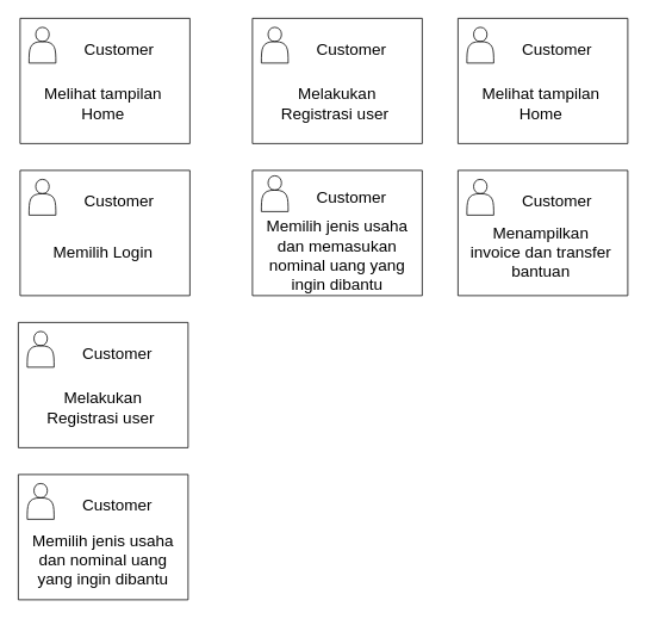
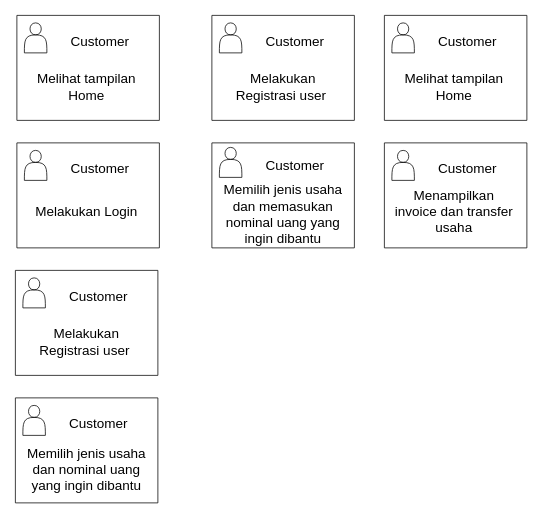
  <mxCell id="0" />
  <mxCell id="1" parent="0" />
  <mxCell id="2" value="" style="verticalLabelPosition=bottom;verticalAlign=top;html=1;shape=mxgraph.basic.rect;fillColor2=none;strokeWidth=1;size=20;indent=5;" vertex="1" parent="1"><mxGeometry x="22" y="20" width="190" height="140" as="geometry" /></mxCell>
  <mxCell id="3" value="" style="shape=actor;whiteSpace=wrap;html=1;" vertex="1" parent="1"><mxGeometry x="32" y="30" width="30" height="40" as="geometry" /></mxCell>
  <mxCell id="4" value="&lt;font style=&quot;font-size: 18px&quot;&gt;Customer&lt;/font&gt;" style="text;html=1;strokeColor=none;fillColor=none;align=center;verticalAlign=middle;whiteSpace=wrap;rounded=0;" vertex="1" parent="1"><mxGeometry x="83" y="40" width="100" height="30" as="geometry" /></mxCell>
  <mxCell id="5" value="&lt;span style=&quot;font-size: 18px&quot;&gt;Melihat tampilan Home&lt;/span&gt;" style="text;html=1;strokeColor=none;fillColor=none;align=center;verticalAlign=middle;whiteSpace=wrap;rounded=0;" vertex="1" parent="1"><mxGeometry x="30" y="81" width="170" height="70" as="geometry" /></mxCell>
  <mxCell id="6" value="" style="verticalLabelPosition=bottom;verticalAlign=top;html=1;shape=mxgraph.basic.rect;fillColor2=none;strokeWidth=1;size=20;indent=5;" vertex="1" parent="1"><mxGeometry x="282" y="20" width="190" height="140" as="geometry" /></mxCell>
  <mxCell id="7" value="" style="shape=actor;whiteSpace=wrap;html=1;" vertex="1" parent="1"><mxGeometry x="292" y="30" width="30" height="40" as="geometry" /></mxCell>
  <mxCell id="8" value="&lt;font style=&quot;font-size: 18px&quot;&gt;Customer&lt;/font&gt;" style="text;html=1;strokeColor=none;fillColor=none;align=center;verticalAlign=middle;whiteSpace=wrap;rounded=0;" vertex="1" parent="1"><mxGeometry x="343" y="40" width="100" height="30" as="geometry" /></mxCell>
  <mxCell id="9" value="&lt;span style=&quot;font-size: 18px&quot;&gt;Melakukan Registrasi user&amp;nbsp;&lt;/span&gt;" style="text;html=1;strokeColor=none;fillColor=none;align=center;verticalAlign=middle;whiteSpace=wrap;rounded=0;" vertex="1" parent="1"><mxGeometry x="292" y="81" width="170" height="70" as="geometry" /></mxCell>
  <mxCell id="10" value="" style="verticalLabelPosition=bottom;verticalAlign=top;html=1;shape=mxgraph.basic.rect;fillColor2=none;strokeWidth=1;size=20;indent=5;" vertex="1" parent="1"><mxGeometry x="22" y="190" width="190" height="140" as="geometry" /></mxCell>
  <mxCell id="11" value="" style="shape=actor;whiteSpace=wrap;html=1;" vertex="1" parent="1"><mxGeometry x="32" y="200" width="30" height="40" as="geometry" /></mxCell>
  <mxCell id="12" value="&lt;font style=&quot;font-size: 18px&quot;&gt;Customer&lt;/font&gt;" style="text;html=1;strokeColor=none;fillColor=none;align=center;verticalAlign=middle;whiteSpace=wrap;rounded=0;" vertex="1" parent="1"><mxGeometry x="83" y="210" width="100" height="30" as="geometry" /></mxCell>
- <mxCell id="13" value="&lt;span style=&quot;font-size: 18px&quot;&gt;Memilih Login&lt;/span&gt;" style="text;html=1;strokeColor=none;fillColor=none;align=center;verticalAlign=middle;whiteSpace=wrap;rounded=0;" vertex="1" parent="1"><mxGeometry x="30" y="247" width="170" height="70" as="geometry" /></mxCell>
+ <mxCell id="13" value="&lt;span style=&quot;font-size: 18px&quot;&gt;Melakukan Login&lt;/span&gt;" style="text;html=1;strokeColor=none;fillColor=none;align=center;verticalAlign=middle;whiteSpace=wrap;rounded=0;" vertex="1" parent="1"><mxGeometry x="30" y="247" width="170" height="70" as="geometry" /></mxCell>
  <mxCell id="14" value="" style="verticalLabelPosition=bottom;verticalAlign=top;html=1;shape=mxgraph.basic.rect;fillColor2=none;strokeWidth=1;size=20;indent=5;" vertex="1" parent="1"><mxGeometry x="282" y="190" width="190" height="140" as="geometry" /></mxCell>
  <mxCell id="15" value="" style="shape=actor;whiteSpace=wrap;html=1;" vertex="1" parent="1"><mxGeometry x="292" y="196" width="30" height="40" as="geometry" /></mxCell>
  <mxCell id="16" value="&lt;font style=&quot;font-size: 18px&quot;&gt;Customer&lt;/font&gt;" style="text;html=1;strokeColor=none;fillColor=none;align=center;verticalAlign=middle;whiteSpace=wrap;rounded=0;" vertex="1" parent="1"><mxGeometry x="343" y="206" width="100" height="30" as="geometry" /></mxCell>
  <mxCell id="17" value="&lt;span style=&quot;font-size: 18px&quot;&gt;Memilih jenis usaha dan memasukan nominal uang yang ingin dibantu&lt;/span&gt;" style="text;html=1;strokeColor=none;fillColor=none;align=center;verticalAlign=middle;whiteSpace=wrap;rounded=0;" vertex="1" parent="1"><mxGeometry x="292" y="251" width="170" height="70" as="geometry" /></mxCell>
  <mxCell id="18" value="" style="verticalLabelPosition=bottom;verticalAlign=top;html=1;shape=mxgraph.basic.rect;fillColor2=none;strokeWidth=1;size=20;indent=5;" vertex="1" parent="1"><mxGeometry x="512" y="20" width="190" height="140" as="geometry" /></mxCell>
  <mxCell id="19" value="" style="shape=actor;whiteSpace=wrap;html=1;" vertex="1" parent="1"><mxGeometry x="522" y="30" width="30" height="40" as="geometry" /></mxCell>
  <mxCell id="20" value="&lt;font style=&quot;font-size: 18px&quot;&gt;Customer&lt;/font&gt;" style="text;html=1;strokeColor=none;fillColor=none;align=center;verticalAlign=middle;whiteSpace=wrap;rounded=0;" vertex="1" parent="1"><mxGeometry x="573" y="40" width="100" height="30" as="geometry" /></mxCell>
  <mxCell id="21" value="&lt;span style=&quot;font-size: 18px&quot;&gt;Melihat tampilan Home&lt;/span&gt;" style="text;html=1;strokeColor=none;fillColor=none;align=center;verticalAlign=middle;whiteSpace=wrap;rounded=0;" vertex="1" parent="1"><mxGeometry x="520" y="81" width="170" height="70" as="geometry" /></mxCell>
  <mxCell id="22" value="" style="verticalLabelPosition=bottom;verticalAlign=top;html=1;shape=mxgraph.basic.rect;fillColor2=none;strokeWidth=1;size=20;indent=5;" vertex="1" parent="1"><mxGeometry x="20" y="360" width="190" height="140" as="geometry" /></mxCell>
  <mxCell id="23" value="" style="shape=actor;whiteSpace=wrap;html=1;" vertex="1" parent="1"><mxGeometry x="30" y="370" width="30" height="40" as="geometry" /></mxCell>
  <mxCell id="24" value="&lt;font style=&quot;font-size: 18px&quot;&gt;Customer&lt;/font&gt;" style="text;html=1;strokeColor=none;fillColor=none;align=center;verticalAlign=middle;whiteSpace=wrap;rounded=0;" vertex="1" parent="1"><mxGeometry x="81" y="380" width="100" height="30" as="geometry" /></mxCell>
  <mxCell id="25" value="&lt;span style=&quot;font-size: 18px&quot;&gt;Melakukan Registrasi user&amp;nbsp;&lt;/span&gt;" style="text;html=1;strokeColor=none;fillColor=none;align=center;verticalAlign=middle;whiteSpace=wrap;rounded=0;" vertex="1" parent="1"><mxGeometry x="30" y="421" width="170" height="70" as="geometry" /></mxCell>
  <mxCell id="26" value="" style="verticalLabelPosition=bottom;verticalAlign=top;html=1;shape=mxgraph.basic.rect;fillColor2=none;strokeWidth=1;size=20;indent=5;" vertex="1" parent="1"><mxGeometry x="512" y="190" width="190" height="140" as="geometry" /></mxCell>
  <mxCell id="27" value="" style="shape=actor;whiteSpace=wrap;html=1;" vertex="1" parent="1"><mxGeometry x="522" y="200" width="30" height="40" as="geometry" /></mxCell>
  <mxCell id="28" value="&lt;font style=&quot;font-size: 18px&quot;&gt;Customer&lt;/font&gt;" style="text;html=1;strokeColor=none;fillColor=none;align=center;verticalAlign=middle;whiteSpace=wrap;rounded=0;" vertex="1" parent="1"><mxGeometry x="573" y="210" width="100" height="30" as="geometry" /></mxCell>
- <mxCell id="29" value="&lt;span style=&quot;font-size: 18px&quot;&gt;Menampilkan invoice dan transfer bantuan&lt;/span&gt;" style="text;html=1;strokeColor=none;fillColor=none;align=center;verticalAlign=middle;whiteSpace=wrap;rounded=0;" vertex="1" parent="1"><mxGeometry x="520" y="247" width="170" height="70" as="geometry" /></mxCell>
+ <mxCell id="29" value="&lt;span style=&quot;font-size: 18px&quot;&gt;Menampilkan invoice dan transfer usaha&lt;/span&gt;" style="text;html=1;strokeColor=none;fillColor=none;align=center;verticalAlign=middle;whiteSpace=wrap;rounded=0;" vertex="1" parent="1"><mxGeometry x="520" y="247" width="170" height="70" as="geometry" /></mxCell>
  <mxCell id="30" value="" style="verticalLabelPosition=bottom;verticalAlign=top;html=1;shape=mxgraph.basic.rect;fillColor2=none;strokeWidth=1;size=20;indent=5;" vertex="1" parent="1"><mxGeometry x="20" y="530" width="190" height="140" as="geometry" /></mxCell>
  <mxCell id="31" value="" style="shape=actor;whiteSpace=wrap;html=1;" vertex="1" parent="1"><mxGeometry x="30" y="540" width="30" height="40" as="geometry" /></mxCell>
  <mxCell id="32" value="&lt;font style=&quot;font-size: 18px&quot;&gt;Customer&lt;/font&gt;" style="text;html=1;strokeColor=none;fillColor=none;align=center;verticalAlign=middle;whiteSpace=wrap;rounded=0;" vertex="1" parent="1"><mxGeometry x="81" y="550" width="100" height="30" as="geometry" /></mxCell>
  <mxCell id="33" value="&lt;span style=&quot;font-size: 18px&quot;&gt;Memilih jenis usaha dan nominal uang yang ingin dibantu&lt;/span&gt;" style="text;html=1;strokeColor=none;fillColor=none;align=center;verticalAlign=middle;whiteSpace=wrap;rounded=0;" vertex="1" parent="1"><mxGeometry x="30" y="591" width="170" height="70" as="geometry" /></mxCell>
